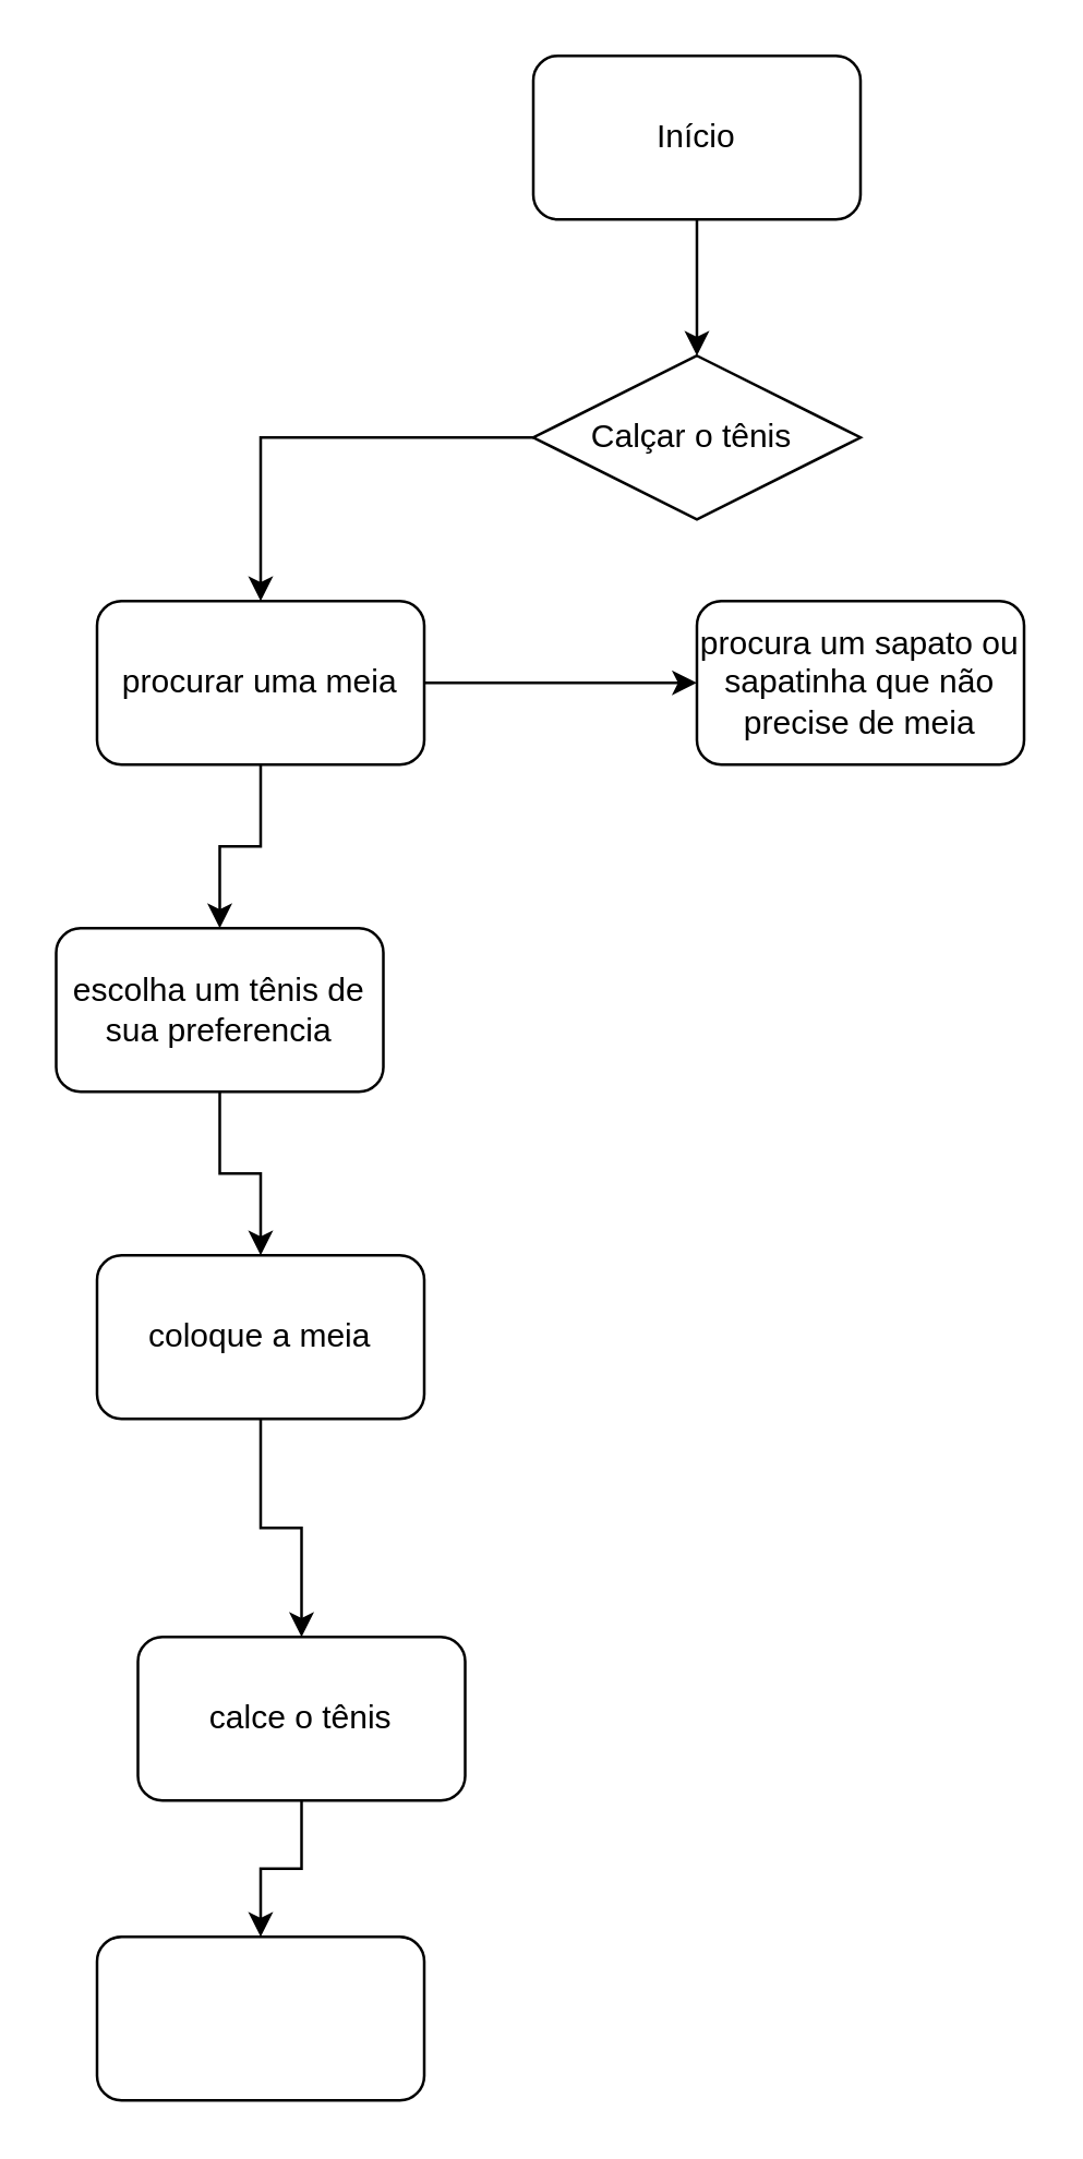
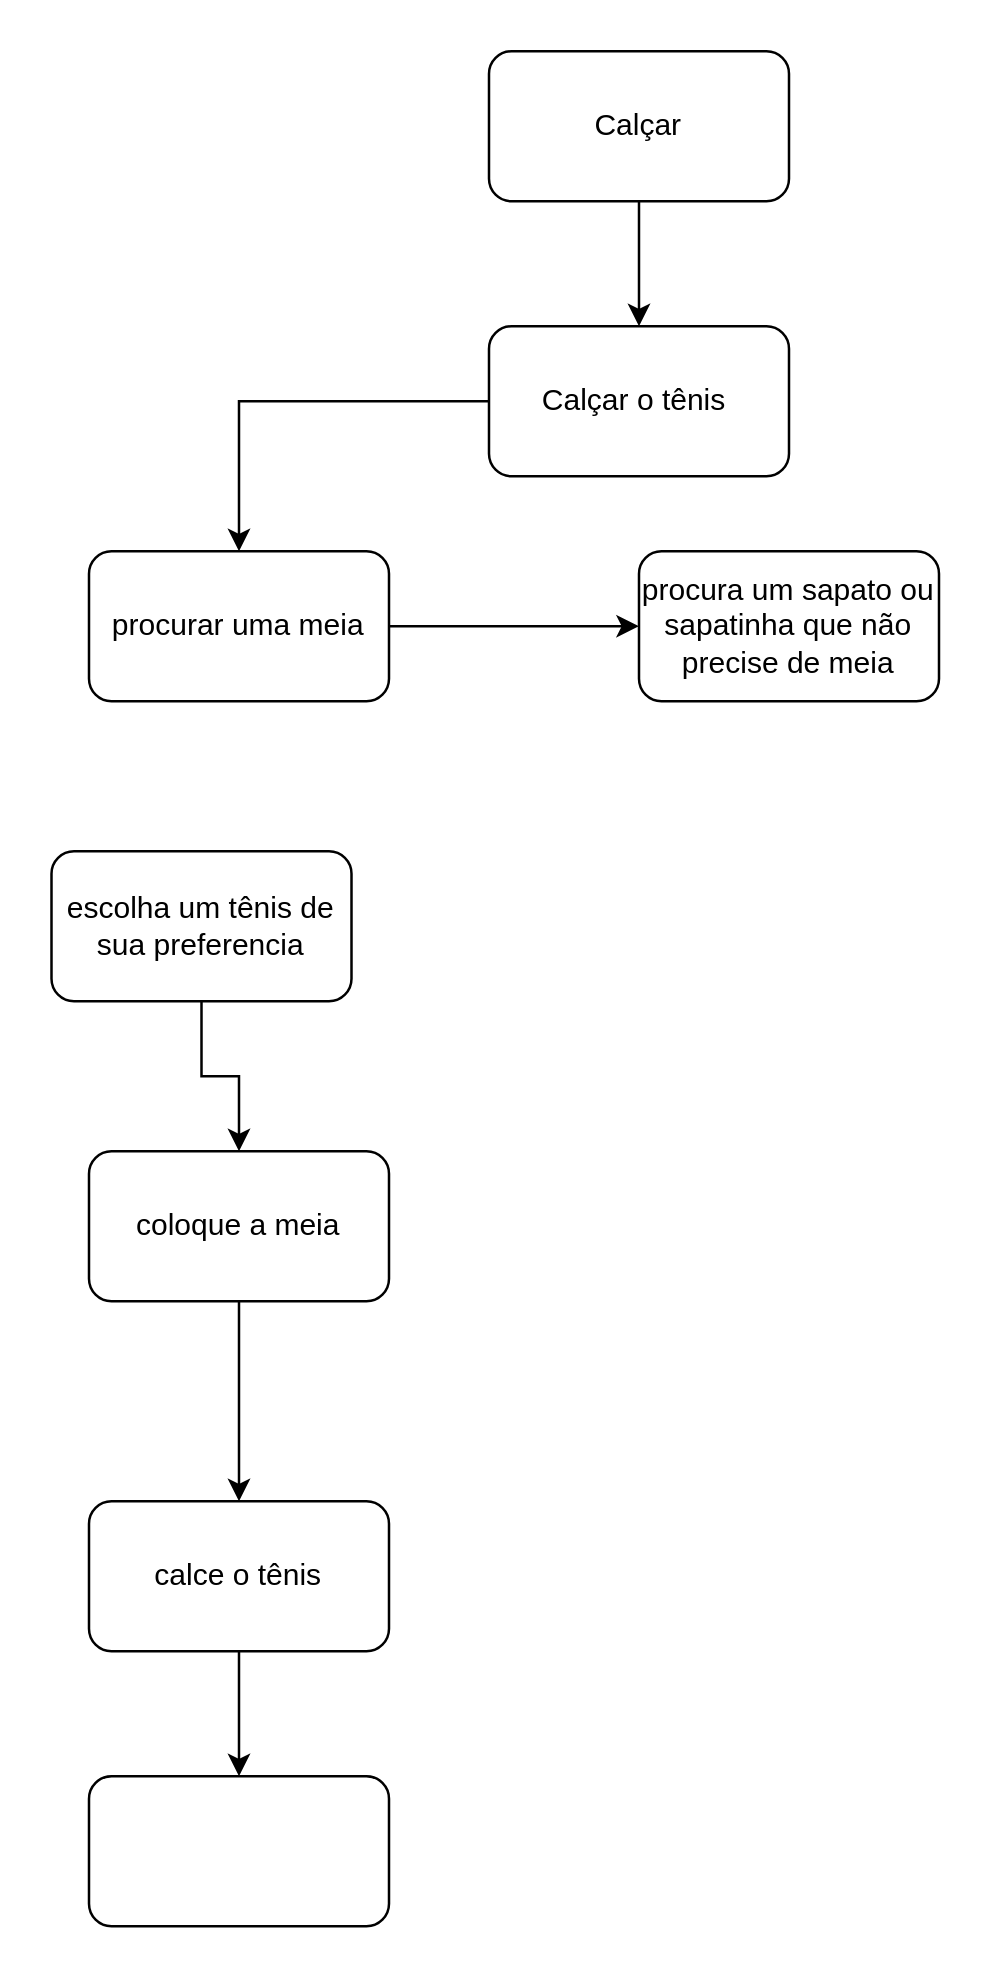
  <mxCell id="0" />
  <mxCell id="1" parent="0" />
  <mxCell id="2" value="" style="edgeStyle=orthogonalEdgeStyle;rounded=0;orthogonalLoop=1;jettySize=auto;html=1;" edge="1" parent="1" source="3" target="5"><mxGeometry relative="1" as="geometry" /></mxCell>
- <mxCell id="3" value="Início" style="rounded=1;whiteSpace=wrap;html=1;" vertex="1" parent="1"><mxGeometry x="195" y="20" width="120" height="60" as="geometry" /></mxCell>
+ <mxCell id="3" value="Calçar" style="rounded=1;whiteSpace=wrap;html=1;" vertex="1" parent="1"><mxGeometry x="195" y="20" width="120" height="60" as="geometry" /></mxCell>
  <mxCell id="4" value="" style="edgeStyle=orthogonalEdgeStyle;rounded=0;orthogonalLoop=1;jettySize=auto;html=1;" edge="1" parent="1" source="5" target="8"><mxGeometry relative="1" as="geometry" /></mxCell>
- <mxCell id="5" value="Calçar o tênis&amp;nbsp;" style="rhombus;whiteSpace=wrap;html=1;" vertex="1" parent="1"><mxGeometry x="195" y="130" width="120" height="60" as="geometry" /></mxCell>
+ <mxCell id="5" value="Calçar o tênis&amp;nbsp;" style="whiteSpace=wrap;html=1;rounded=1;" vertex="1" parent="1"><mxGeometry x="195" y="130" width="120" height="60" as="geometry" /></mxCell>
  <mxCell id="6" value="" style="edgeStyle=orthogonalEdgeStyle;rounded=0;orthogonalLoop=1;jettySize=auto;html=1;" edge="1" parent="1" source="8" target="9"><mxGeometry relative="1" as="geometry" /></mxCell>
- <mxCell id="7" value="" style="edgeStyle=orthogonalEdgeStyle;rounded=0;orthogonalLoop=1;jettySize=auto;html=1;" edge="1" parent="1" source="8" target="11"><mxGeometry relative="1" as="geometry" /></mxCell>
  <mxCell id="8" value="procurar uma meia" style="whiteSpace=wrap;html=1;rounded=1;" vertex="1" parent="1"><mxGeometry x="35" y="220" width="120" height="60" as="geometry" /></mxCell>
  <mxCell id="9" value="procura um sapato ou sapatinha que não precise de meia" style="whiteSpace=wrap;html=1;rounded=1;" vertex="1" parent="1"><mxGeometry x="255" y="220" width="120" height="60" as="geometry" /></mxCell>
  <mxCell id="10" value="" style="edgeStyle=orthogonalEdgeStyle;rounded=0;orthogonalLoop=1;jettySize=auto;html=1;" edge="1" parent="1" source="11" target="13"><mxGeometry relative="1" as="geometry" /></mxCell>
  <mxCell id="11" value="escolha um tênis de sua preferencia" style="whiteSpace=wrap;html=1;rounded=1;" vertex="1" parent="1"><mxGeometry x="20" y="340" width="120" height="60" as="geometry" /></mxCell>
  <mxCell id="12" value="" style="edgeStyle=orthogonalEdgeStyle;rounded=0;orthogonalLoop=1;jettySize=auto;html=1;" edge="1" parent="1" source="13" target="15"><mxGeometry relative="1" as="geometry" /></mxCell>
  <mxCell id="13" value="coloque a meia" style="whiteSpace=wrap;html=1;rounded=1;" vertex="1" parent="1"><mxGeometry x="35" y="460" width="120" height="60" as="geometry" /></mxCell>
  <mxCell id="14" value="" style="edgeStyle=orthogonalEdgeStyle;rounded=0;orthogonalLoop=1;jettySize=auto;html=1;" edge="1" parent="1" source="15" target="16"><mxGeometry relative="1" as="geometry" /></mxCell>
- <mxCell id="15" value="calce o tênis" style="whiteSpace=wrap;html=1;rounded=1;" vertex="1" parent="1"><mxGeometry x="50" y="600" width="120" height="60" as="geometry" /></mxCell>
+ <mxCell id="15" value="calce o tênis" style="whiteSpace=wrap;html=1;rounded=1;" vertex="1" parent="1"><mxGeometry x="35" y="600" width="120" height="60" as="geometry" /></mxCell>
  <mxCell id="16" value="" style="whiteSpace=wrap;html=1;rounded=1;" vertex="1" parent="1"><mxGeometry x="35" y="710" width="120" height="60" as="geometry" /></mxCell>
